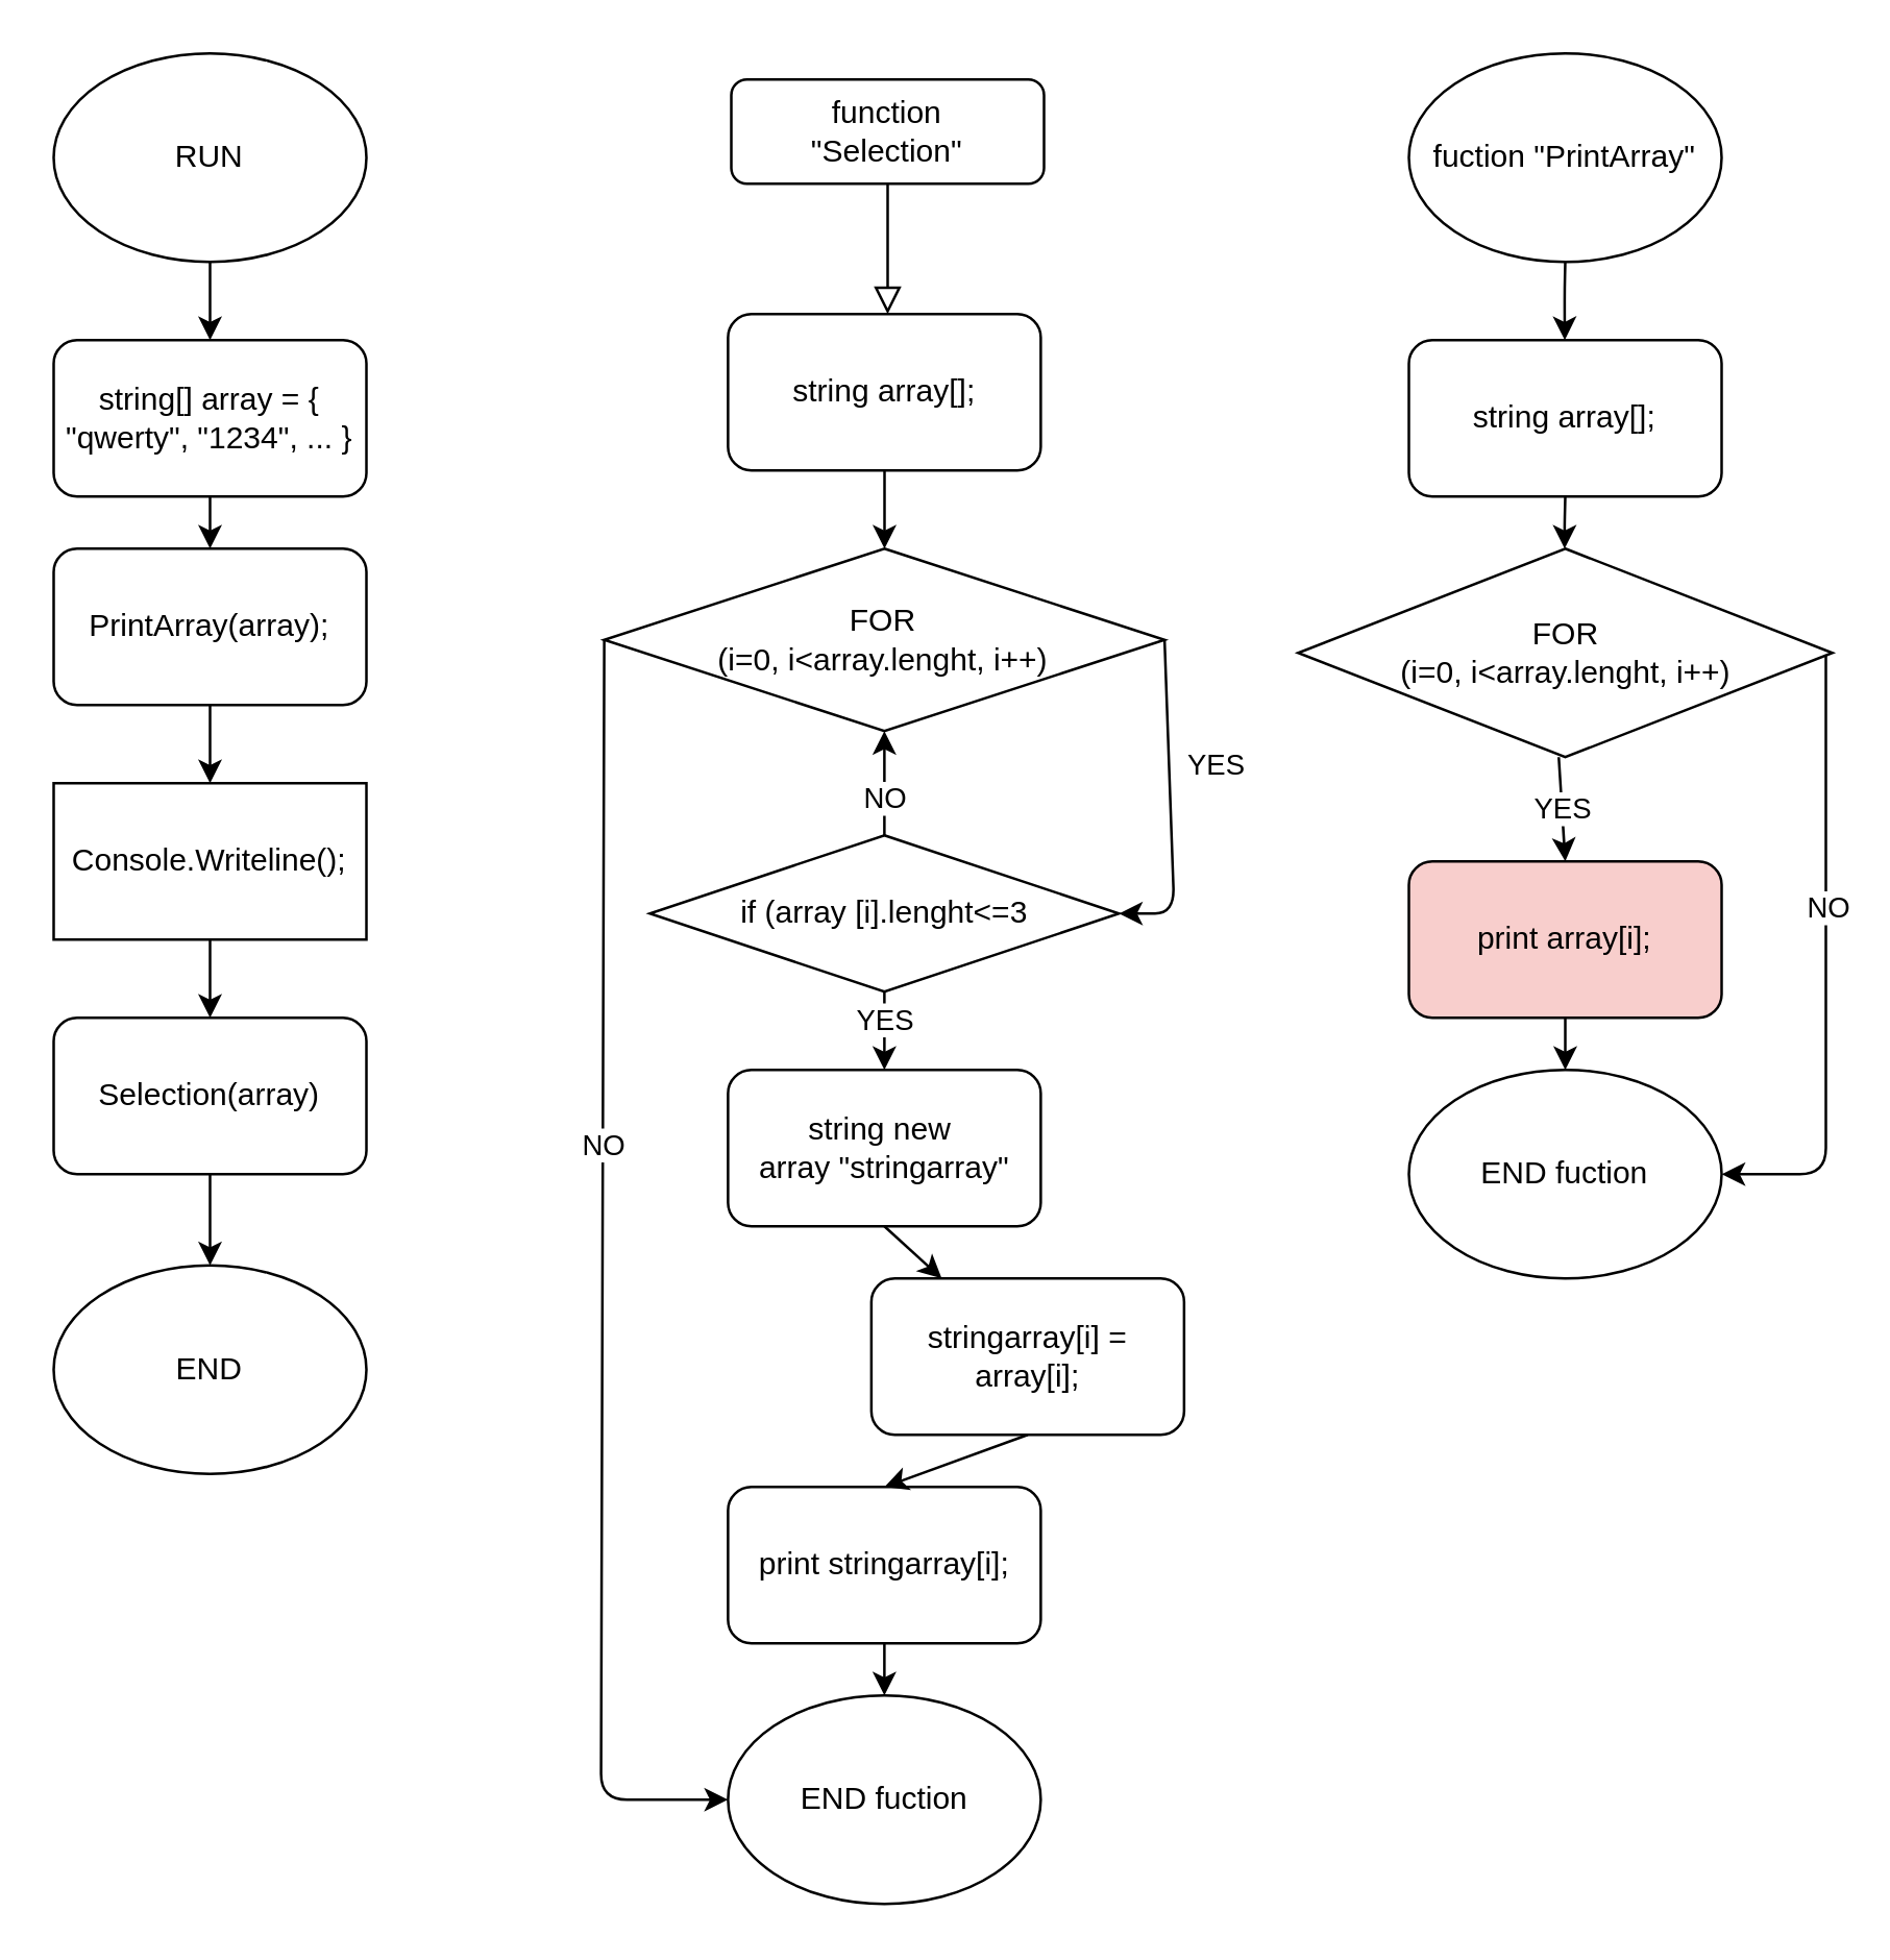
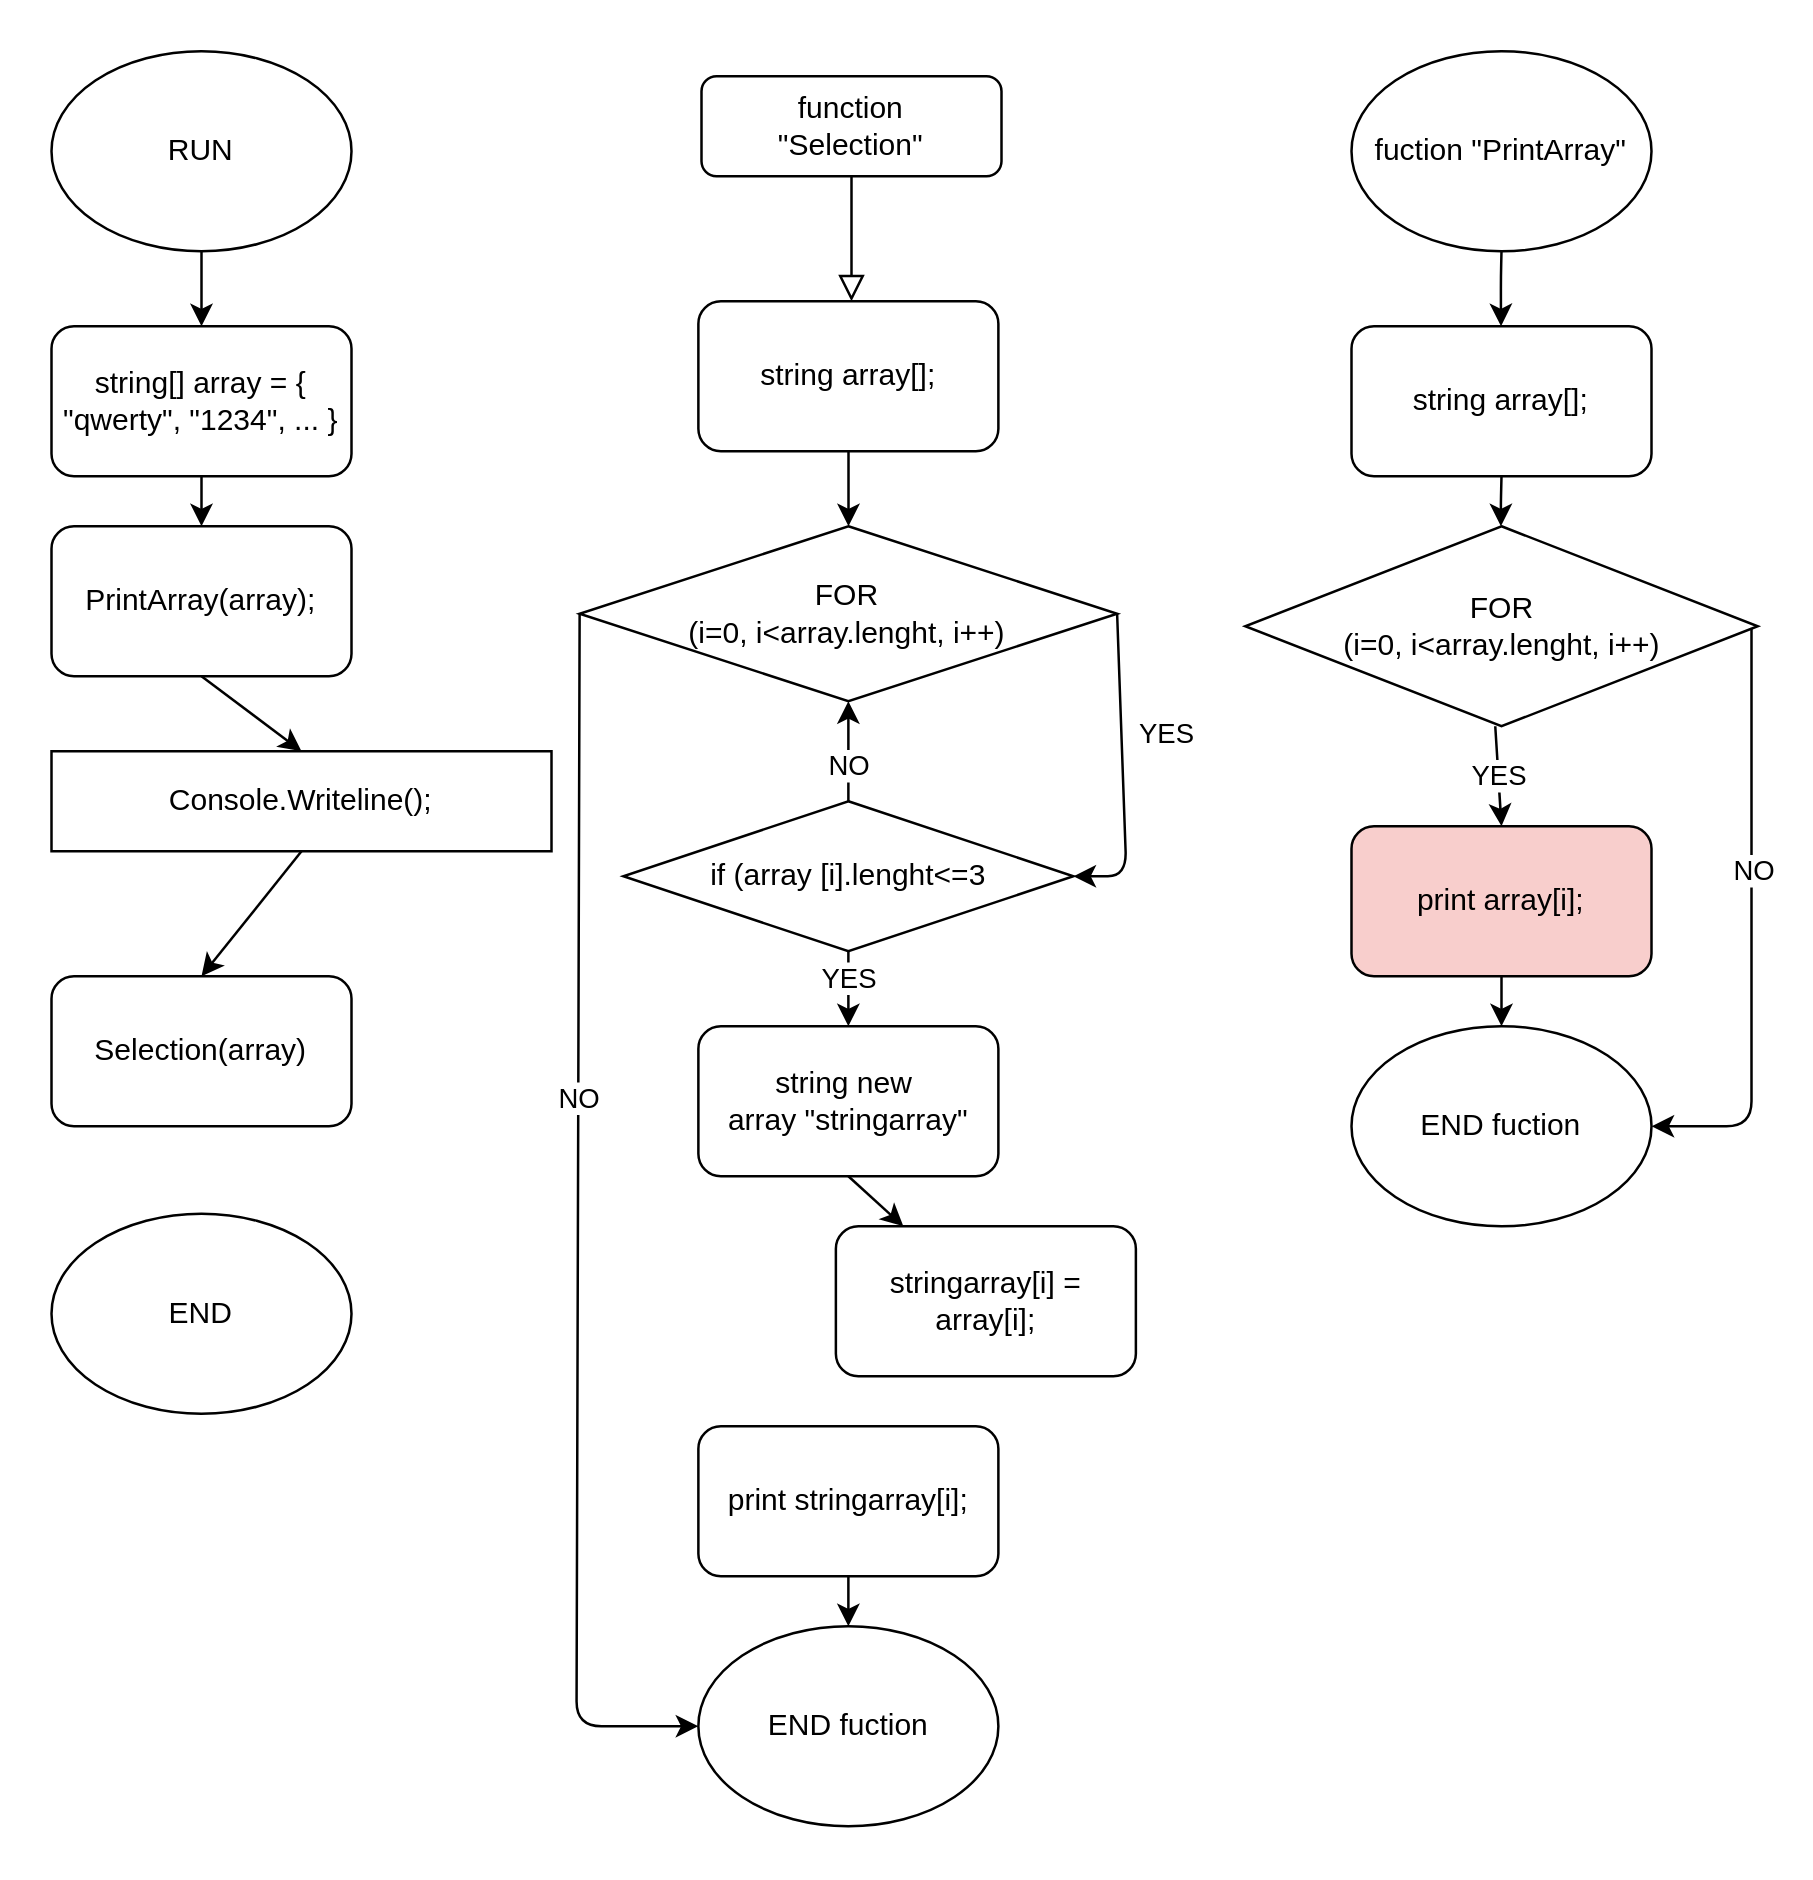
  <mxCell id="0" />
  <mxCell id="1" parent="0" />
  <mxCell id="2" value="" style="rounded=0;html=1;jettySize=auto;orthogonalLoop=1;fontSize=11;endArrow=block;endFill=0;endSize=8;strokeWidth=1;shadow=0;labelBackgroundColor=none;edgeStyle=orthogonalEdgeStyle;" parent="1" source="3" edge="1"><mxGeometry relative="1" as="geometry"><mxPoint x="340" y="120" as="targetPoint" /></mxGeometry></mxCell>
  <mxCell id="3" value="function&lt;br&gt;&quot;Selection&quot;" style="rounded=1;whiteSpace=wrap;html=1;fontSize=12;glass=0;strokeWidth=1;shadow=0;" parent="1" vertex="1"><mxGeometry x="280" y="30" width="120" height="40" as="geometry" /></mxCell>
  <mxCell id="4" value="print stringarray[i];" style="rounded=1;whiteSpace=wrap;html=1;" vertex="1" parent="1"><mxGeometry x="278.75" y="570" width="120" height="60" as="geometry" /></mxCell>
  <mxCell id="5" value="" style="edgeStyle=orthogonalEdgeStyle;rounded=0;orthogonalLoop=1;jettySize=auto;html=1;fontSize=8;" edge="1" parent="1" source="6" target="7"><mxGeometry relative="1" as="geometry" /></mxCell>
  <mxCell id="6" value="string array[];" style="rounded=1;whiteSpace=wrap;html=1;" vertex="1" parent="1"><mxGeometry x="278.75" y="120" width="120" height="60" as="geometry" /></mxCell>
  <mxCell id="7" value="&lt;span style=&quot;font-family: &amp;#34;helvetica&amp;#34;&quot;&gt;FOR &lt;br&gt;(i=0, i&amp;lt;array.lenght, i++)&lt;/span&gt;" style="rhombus;whiteSpace=wrap;html=1;" vertex="1" parent="1"><mxGeometry x="231.25" y="210" width="215" height="70" as="geometry" /></mxCell>
  <mxCell id="8" value="if (array [i].lenght&amp;lt;=3" style="rhombus;whiteSpace=wrap;html=1;" vertex="1" parent="1"><mxGeometry x="248.75" y="320" width="180" height="60" as="geometry" /></mxCell>
  <mxCell id="9" value="string new&amp;nbsp;&lt;br&gt;&amp;nbsp;array &quot;stringarray&quot;&amp;nbsp;" style="rounded=1;whiteSpace=wrap;html=1;" vertex="1" parent="1"><mxGeometry x="278.75" y="410" width="120" height="60" as="geometry" /></mxCell>
  <mxCell id="10" value="stringarray[i] = array[i];" style="rounded=1;whiteSpace=wrap;html=1;" vertex="1" parent="1"><mxGeometry x="333.75" y="490" width="120" height="60" as="geometry" /></mxCell>
  <mxCell id="11" value="" style="endArrow=classic;html=1;entryX=1;entryY=0.5;entryDx=0;entryDy=0;exitX=1;exitY=0.5;exitDx=0;exitDy=0;" edge="1" parent="1" source="7" target="8"><mxGeometry relative="1" as="geometry"><mxPoint x="534" y="260" as="sourcePoint" /><mxPoint x="551.5" y="365" as="targetPoint" /><Array as="points"><mxPoint x="450" y="350" /></Array></mxGeometry></mxCell>
  <mxCell id="12" value="&lt;span&gt;END fuction&lt;/span&gt;" style="ellipse;whiteSpace=wrap;html=1;" vertex="1" parent="1"><mxGeometry x="278.75" y="650" width="120" height="80" as="geometry" /></mxCell>
  <mxCell id="13" value="" style="endArrow=classic;html=1;entryX=0;entryY=0.5;entryDx=0;entryDy=0;exitX=0;exitY=0.5;exitDx=0;exitDy=0;" edge="1" parent="1" source="7" target="12"><mxGeometry relative="1" as="geometry"><mxPoint x="217.5" y="245" as="sourcePoint" /><mxPoint x="170" y="690" as="targetPoint" /><Array as="points"><mxPoint x="230" y="690" /></Array></mxGeometry></mxCell>
  <mxCell id="14" value="NO" style="edgeLabel;resizable=0;html=1;align=center;verticalAlign=middle;" connectable="0" vertex="1" parent="13"><mxGeometry relative="1" as="geometry"><mxPoint y="-53" as="offset" /></mxGeometry></mxCell>
  <mxCell id="15" value="" style="endArrow=classic;html=1;exitX=0.5;exitY=1;exitDx=0;exitDy=0;" edge="1" parent="1" source="9" target="10"><mxGeometry width="50" height="50" relative="1" as="geometry"><mxPoint x="338.75" y="549" as="sourcePoint" /><mxPoint x="338.75" y="589" as="targetPoint" /></mxGeometry></mxCell>
- <mxCell id="16" value="" style="endArrow=classic;html=1;exitX=0.5;exitY=1;exitDx=0;exitDy=0;entryX=0.5;entryY=0;entryDx=0;entryDy=0;" edge="1" parent="1" source="10" target="4"><mxGeometry width="50" height="50" relative="1" as="geometry"><mxPoint x="348.75" y="559" as="sourcePoint" /><mxPoint x="328.75" y="710" as="targetPoint" /></mxGeometry></mxCell>
  <mxCell id="17" value="" style="endArrow=classic;html=1;exitX=0.5;exitY=1;exitDx=0;exitDy=0;entryX=0.5;entryY=0;entryDx=0;entryDy=0;" edge="1" parent="1" source="4" target="12"><mxGeometry width="50" height="50" relative="1" as="geometry"><mxPoint x="338.75" y="739" as="sourcePoint" /><mxPoint x="338.75" y="769" as="targetPoint" /></mxGeometry></mxCell>
  <mxCell id="18" value="" style="endArrow=classic;html=1;exitX=0.5;exitY=0;exitDx=0;exitDy=0;entryX=0.5;entryY=1;entryDx=0;entryDy=0;" edge="1" parent="1" source="8" target="7"><mxGeometry relative="1" as="geometry"><mxPoint x="238.75" y="550" as="sourcePoint" /><mxPoint x="338.75" y="550" as="targetPoint" /></mxGeometry></mxCell>
  <mxCell id="19" value="NO" style="edgeLabel;resizable=0;html=1;align=center;verticalAlign=middle;" connectable="0" vertex="1" parent="18"><mxGeometry relative="1" as="geometry"><mxPoint y="5" as="offset" /></mxGeometry></mxCell>
  <mxCell id="20" value="" style="endArrow=classic;html=1;exitX=0.5;exitY=1;exitDx=0;exitDy=0;entryX=0.5;entryY=0;entryDx=0;entryDy=0;" edge="1" parent="1" source="8" target="9"><mxGeometry relative="1" as="geometry"><mxPoint x="328.25" y="510" as="sourcePoint" /><mxPoint x="328.25" y="550" as="targetPoint" /></mxGeometry></mxCell>
  <mxCell id="21" value="YES" style="edgeLabel;resizable=0;html=1;align=center;verticalAlign=middle;" connectable="0" vertex="1" parent="20"><mxGeometry relative="1" as="geometry"><mxPoint y="-5" as="offset" /></mxGeometry></mxCell>
  <mxCell id="22" value="print array[i];" style="rounded=1;whiteSpace=wrap;html=1;fillColor=#f8cecc;" vertex="1" parent="1"><mxGeometry x="540" y="330" width="120" height="60" as="geometry" /></mxCell>
  <mxCell id="23" value="string array[];" style="rounded=1;whiteSpace=wrap;html=1;" vertex="1" parent="1"><mxGeometry x="540" y="130" width="120" height="60" as="geometry" /></mxCell>
  <mxCell id="24" value="&lt;span&gt;fuction &quot;PrintArray&quot;&lt;/span&gt;" style="ellipse;whiteSpace=wrap;html=1;" vertex="1" parent="1"><mxGeometry x="540" y="20" width="120" height="80" as="geometry" /></mxCell>
  <mxCell id="25" value="" style="endArrow=classic;html=1;" edge="1" parent="1" source="24" target="23"><mxGeometry relative="1" as="geometry"><mxPoint x="599.76" y="100" as="sourcePoint" /><mxPoint x="599.76" y="130" as="targetPoint" /><Array as="points"><mxPoint x="599.76" y="110" /><mxPoint x="599.76" y="120" /></Array></mxGeometry></mxCell>
  <mxCell id="26" value="" style="endArrow=classic;html=1;exitX=0.5;exitY=1;exitDx=0;exitDy=0;" edge="1" parent="1" source="23"><mxGeometry relative="1" as="geometry"><mxPoint x="600" y="190" as="sourcePoint" /><mxPoint x="599.711" y="210.863" as="targetPoint" /><Array as="points"><mxPoint x="599.76" y="200" /><mxPoint x="599.76" y="210" /></Array></mxGeometry></mxCell>
  <mxCell id="27" value="&lt;span&gt;END fuction&lt;/span&gt;" style="ellipse;whiteSpace=wrap;html=1;" vertex="1" parent="1"><mxGeometry x="540" y="410" width="120" height="80" as="geometry" /></mxCell>
  <mxCell id="28" value="" style="endArrow=classic;html=1;entryX=1;entryY=0.5;entryDx=0;entryDy=0;exitX=1;exitY=0.5;exitDx=0;exitDy=0;" edge="1" parent="1" target="27"><mxGeometry relative="1" as="geometry"><mxPoint x="700" y="250" as="sourcePoint" /><mxPoint x="460" y="280" as="targetPoint" /><Array as="points"><mxPoint x="700" y="300" /><mxPoint x="700" y="450" /></Array></mxGeometry></mxCell>
  <mxCell id="29" value="NO" style="edgeLabel;resizable=0;html=1;align=center;verticalAlign=middle;" connectable="0" vertex="1" parent="28"><mxGeometry relative="1" as="geometry"><mxPoint y="-23" as="offset" /></mxGeometry></mxCell>
  <mxCell id="30" value="" style="endArrow=classic;html=1;exitX=0.5;exitY=1;exitDx=0;exitDy=0;entryX=0.5;entryY=0;entryDx=0;entryDy=0;" edge="1" parent="1" source="22" target="27"><mxGeometry width="50" height="50" relative="1" as="geometry"><mxPoint x="610" y="740" as="sourcePoint" /><mxPoint x="610" y="770" as="targetPoint" /></mxGeometry></mxCell>
  <mxCell id="31" value="" style="endArrow=classic;html=1;exitX=0.5;exitY=1;exitDx=0;exitDy=0;entryX=0.5;entryY=0;entryDx=0;entryDy=0;" edge="1" parent="1" target="22"><mxGeometry relative="1" as="geometry"><mxPoint x="597.5" y="290" as="sourcePoint" /><mxPoint x="280" y="600" as="targetPoint" /></mxGeometry></mxCell>
  <mxCell id="32" value="YES" style="edgeLabel;resizable=0;html=1;align=center;verticalAlign=middle;" connectable="0" vertex="1" parent="31"><mxGeometry relative="1" as="geometry" /></mxCell>
  <mxCell id="33" value="&lt;span style=&quot;font-family: &amp;#34;helvetica&amp;#34;&quot;&gt;FOR &lt;br&gt;(i=0, i&amp;lt;array.lenght, i++)&lt;/span&gt;" style="rhombus;whiteSpace=wrap;html=1;" vertex="1" parent="1"><mxGeometry x="497.5" y="210" width="205" height="80" as="geometry" /></mxCell>
  <mxCell id="34" value="YES" style="edgeLabel;resizable=0;html=1;align=center;verticalAlign=middle;" connectable="0" vertex="1" parent="1"><mxGeometry x="340" y="390" as="geometry"><mxPoint x="125" y="-98" as="offset" /></mxGeometry></mxCell>
  <mxCell id="35" value="RUN" style="ellipse;whiteSpace=wrap;html=1;" vertex="1" parent="1"><mxGeometry x="20" y="20" width="120" height="80" as="geometry" /></mxCell>
  <mxCell id="36" value="string[] array = { &quot;qwerty&quot;, &quot;1234&quot;, ... }" style="rounded=1;whiteSpace=wrap;html=1;" vertex="1" parent="1"><mxGeometry x="20" y="130" width="120" height="60" as="geometry" /></mxCell>
  <mxCell id="37" value="PrintArray(array);" style="rounded=1;whiteSpace=wrap;html=1;" vertex="1" parent="1"><mxGeometry x="20" y="210" width="120" height="60" as="geometry" /></mxCell>
- <mxCell id="38" value="Console.Writeline();" style="whiteSpace=wrap;html=1;" vertex="1" parent="1"><mxGeometry x="20" y="300" width="120" height="60" as="geometry" /></mxCell>
+ <mxCell id="38" value="Console.Writeline();" style="whiteSpace=wrap;html=1;" vertex="1" parent="1"><mxGeometry x="20" y="300" width="200" height="40" as="geometry" /></mxCell>
  <mxCell id="39" value="Selection(array)" style="rounded=1;whiteSpace=wrap;html=1;" vertex="1" parent="1"><mxGeometry x="20" y="390" width="120" height="60" as="geometry" /></mxCell>
  <mxCell id="40" value="" style="endArrow=classic;html=1;rounded=0;exitX=0.5;exitY=1;exitDx=0;exitDy=0;entryX=0.5;entryY=0;entryDx=0;entryDy=0;" edge="1" parent="1" source="35" target="36"><mxGeometry width="50" height="50" relative="1" as="geometry"><mxPoint x="10" y="275" as="sourcePoint" /><mxPoint x="60" y="225" as="targetPoint" /><Array as="points" /></mxGeometry></mxCell>
  <mxCell id="41" value="" style="endArrow=classic;html=1;rounded=0;entryX=0.5;entryY=0;entryDx=0;entryDy=0;exitX=0.5;exitY=1;exitDx=0;exitDy=0;" edge="1" parent="1" source="36" target="37"><mxGeometry width="50" height="50" relative="1" as="geometry"><mxPoint x="10" y="275" as="sourcePoint" /><mxPoint x="60" y="225" as="targetPoint" /></mxGeometry></mxCell>
  <mxCell id="42" value="" style="endArrow=classic;html=1;rounded=0;entryX=0.5;entryY=0;entryDx=0;entryDy=0;exitX=0.5;exitY=1;exitDx=0;exitDy=0;" edge="1" parent="1" source="37" target="38"><mxGeometry width="50" height="50" relative="1" as="geometry"><mxPoint x="90" y="200" as="sourcePoint" /><mxPoint x="90" y="220" as="targetPoint" /></mxGeometry></mxCell>
  <mxCell id="43" value="" style="endArrow=classic;html=1;rounded=0;entryX=0.5;entryY=0;entryDx=0;entryDy=0;exitX=0.5;exitY=1;exitDx=0;exitDy=0;" edge="1" parent="1" source="38" target="39"><mxGeometry width="50" height="50" relative="1" as="geometry"><mxPoint x="90" y="280" as="sourcePoint" /><mxPoint x="90" y="310" as="targetPoint" /></mxGeometry></mxCell>
- <mxCell id="44" value="" style="endArrow=classic;html=1;rounded=0;exitX=0.5;exitY=1;exitDx=0;exitDy=0;" edge="1" parent="1" source="39" target="45"><mxGeometry width="50" height="50" relative="1" as="geometry"><mxPoint x="90" y="370" as="sourcePoint" /><mxPoint x="80" y="485" as="targetPoint" /></mxGeometry></mxCell>
  <mxCell id="45" value="END" style="ellipse;whiteSpace=wrap;html=1;" vertex="1" parent="1"><mxGeometry x="20" y="485" width="120" height="80" as="geometry" /></mxCell>
